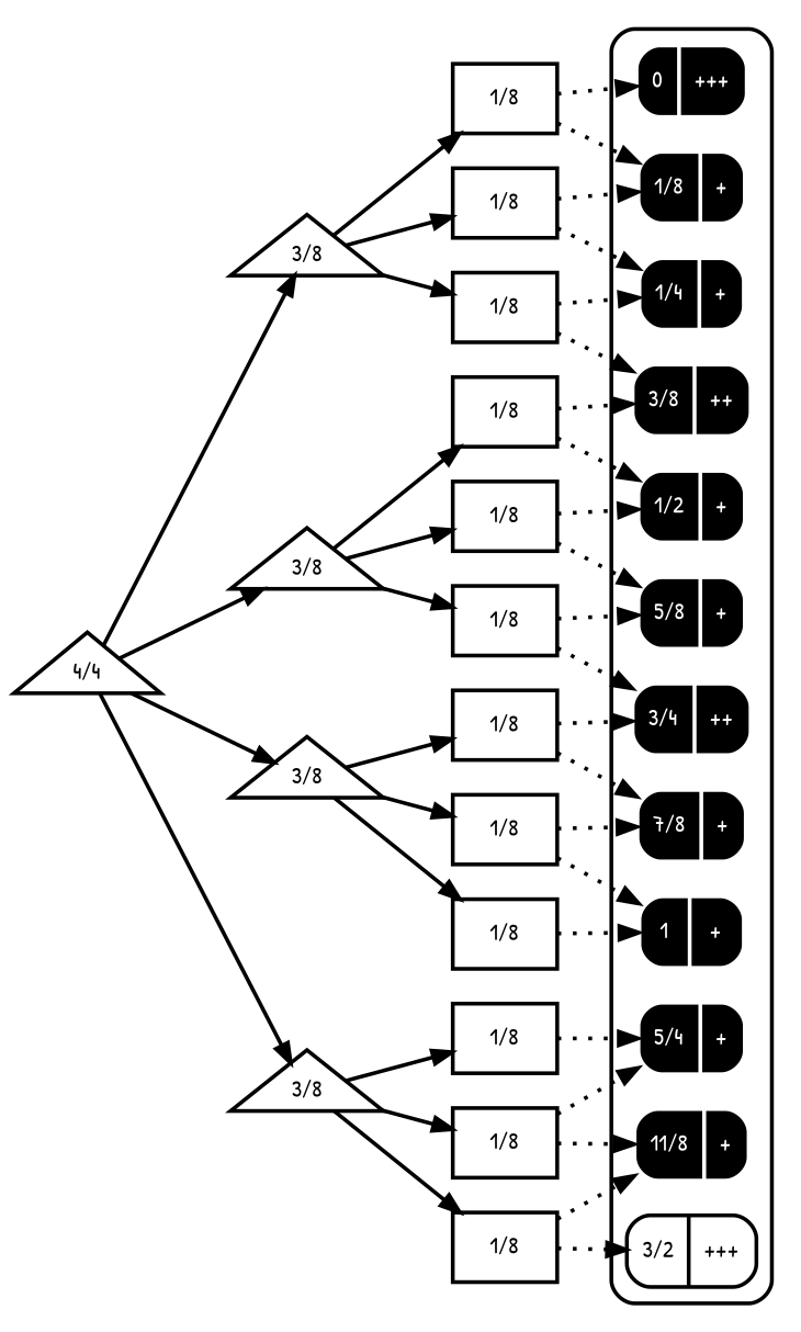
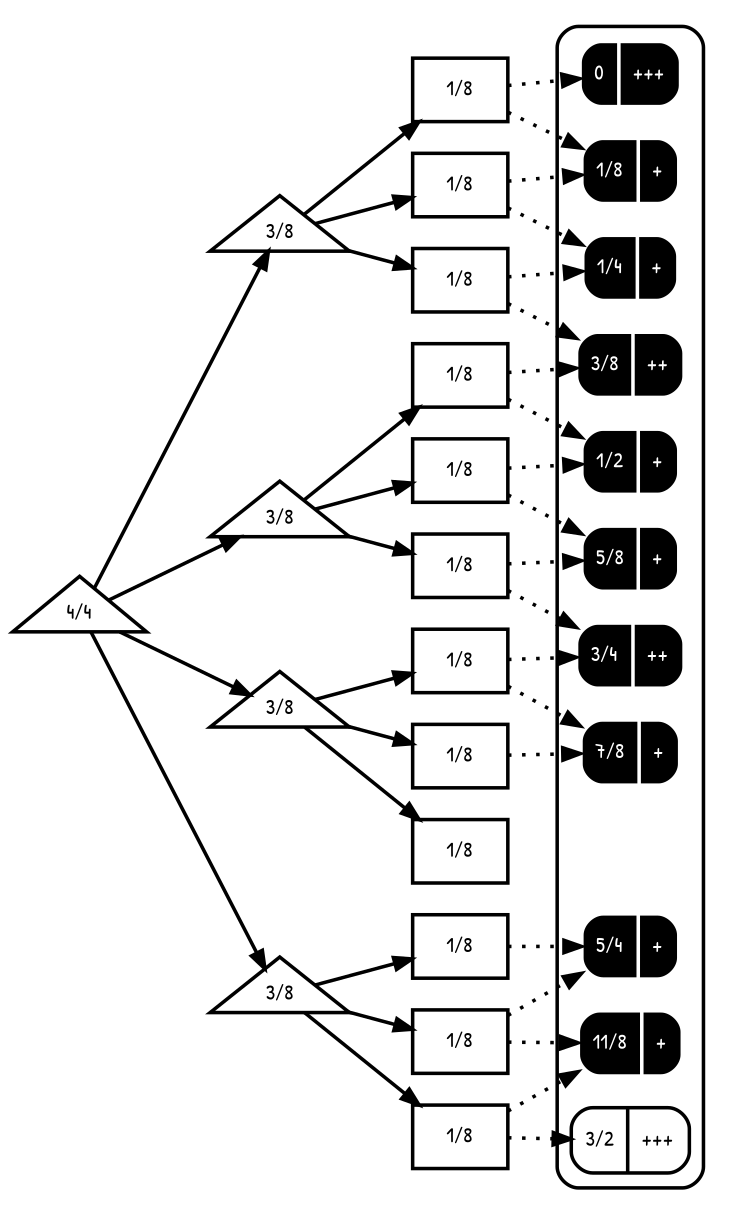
  digraph {
    fontname="Patrick Hand"
    penwidth=2
    rankdir=LR
    node [fontname="Patrick Hand" fontsize=12 penwidth=2 shape=Mrecord]
    edge [fontname="Patrick Hand" penwidth=2 style=dotted]
    n1 [color=white fillcolor=black fontcolor=white label="{ <f_0_0> 0 | <f_0_1> +++ }" style=filled]
    n2 [color=white fillcolor=black fontcolor=white label="{ <f_0_0> 1/8 | <f_0_1> + }" style=filled]
    n3 [color=white fillcolor=black fontcolor=white label="{ <f_0_0> 1/4 | <f_0_1> + }" style=filled]
    n4 [color=white fillcolor=black fontcolor=white label="{ <f_0_0> 3/8 | <f_0_1> ++ }" style=filled]
    n5 [color=white fillcolor=black fontcolor=white label="{ <f_0_0> 1/2 | <f_0_1> + }" style=filled]
    n6 [color=white fillcolor=black fontcolor=white label="{ <f_0_0> 5/8 | <f_0_1> + }" style=filled]
    n7 [color=white fillcolor=black fontcolor=white label="{ <f_0_0> 3/4 | <f_0_1> ++ }" style=filled]
    n8 [color=white fillcolor=black fontcolor=white label="{ <f_0_0> 7/8 | <f_0_1> + }" style=filled]
-   n9 [color=white fillcolor=black fontcolor=white label="{ <f_0_0> 1 | <f_0_1> + }" style=filled]
    n10 [color=white fillcolor=black fontcolor=white label="{ <f_0_0> 5/4 | <f_0_1> + }" style=filled]
    n11 [color=white fillcolor=black fontcolor=white label="{ <f_0_0> 11/8 | <f_0_1> + }" style=filled]
    n12 [label="{ <f_0_0> 3/2 | <f_0_1> +++ }"]
    n13 [label="4/4" shape=triangle]
    n14 [label="3/8" shape=triangle]
    n15 [label="3/8" shape=triangle]
    n16 [label="3/8" shape=triangle]
    n17 [label="3/8" shape=triangle]
    n18 [label="1/8" shape=box]
    n19 [label="1/8" shape=box]
    n20 [label="1/8" shape=box]
    n21 [label="1/8" shape=box]
    n22 [label="1/8" shape=box]
    n23 [label="1/8" shape=box]
    n24 [label="1/8" shape=box]
    n25 [label="1/8" shape=box]
    n26 [label="1/8" shape=box]
    n27 [label="1/8" shape=box]
    n28 [label="1/8" shape=box]
    n29 [label="1/8" shape=box]
    subgraph cluster_1 {
      style=rounded
      n1
      n2
      n3
      n4
      n5
      n6
      n7
      n8
-     n9
      n10
      n11
      n12
    }
    n13 -> n14 [style=""]
    n13 -> n15 [style=""]
    n13 -> n16 [style=""]
    n13 -> n17 [style=""]
    n14 -> n18 [style=""]
    n14 -> n19 [style=""]
    n14 -> n20 [style=""]
    n15 -> n21 [style=""]
    n15 -> n22 [style=""]
    n15 -> n23 [style=""]
    n16 -> n24 [style=""]
    n16 -> n25 [style=""]
    n16 -> n26 [style=""]
    n17 -> n27 [style=""]
    n17 -> n28 [style=""]
    n17 -> n29 [style=""]
    n18 -> n1
    n18 -> n2
    n19 -> n2
    n19 -> n3
    n20 -> n3
    n20 -> n4
    n21 -> n4
    n21 -> n5
    n22 -> n5
    n22 -> n6
    n23 -> n6
    n23 -> n7
    n24 -> n7
    n24 -> n8
    n25 -> n8
-   n25 -> n9
-   n26 -> n9
    n27 -> n10
    n28 -> n10
    n28 -> n11
    n29 -> n11
    n29 -> n12
  }
